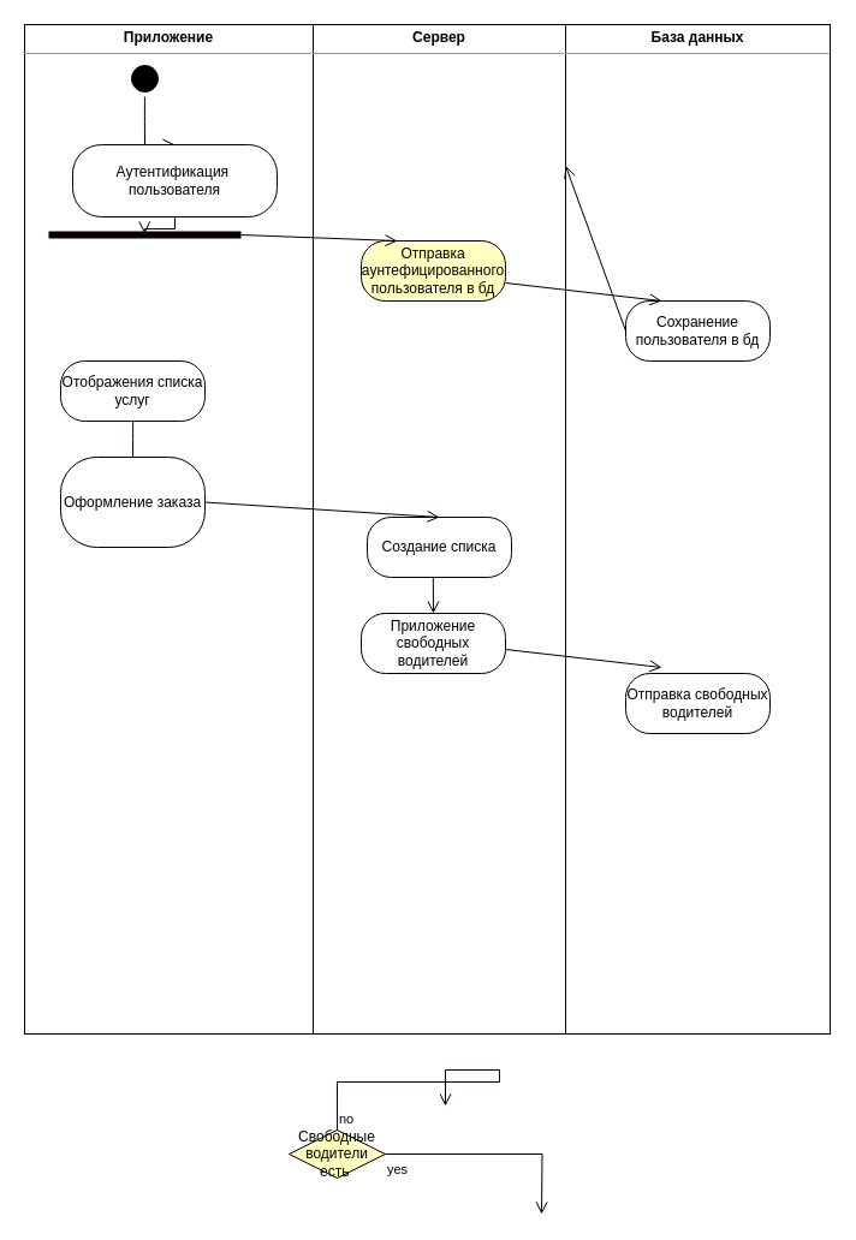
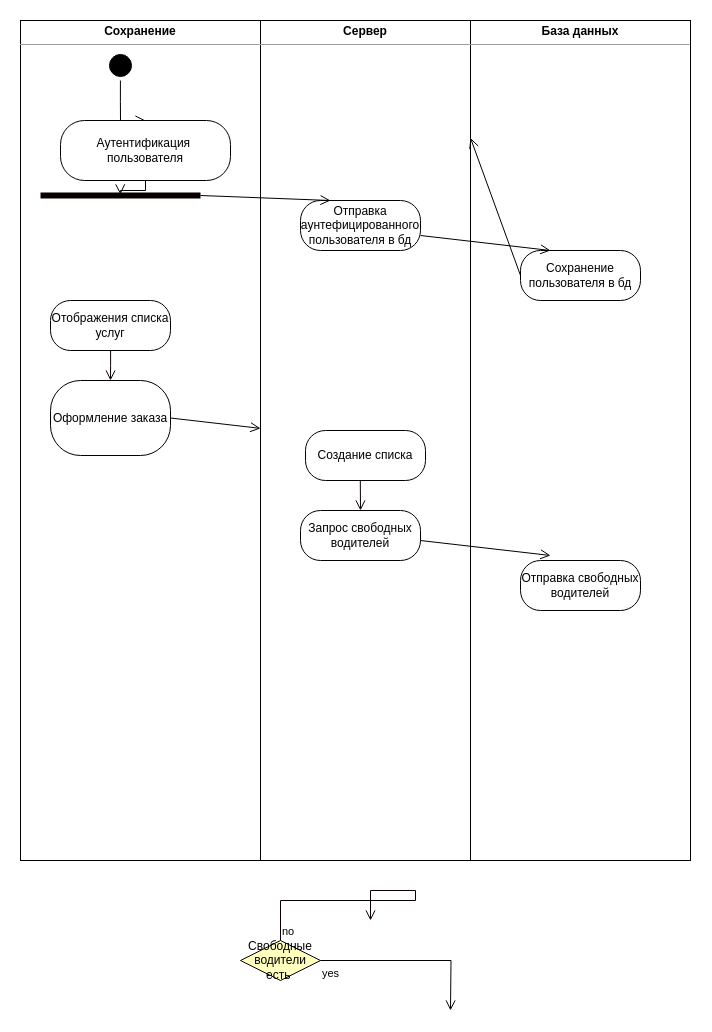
  <mxCell id="0" />
  <mxCell id="1" parent="0" />
- <mxCell id="2" value="&lt;p style=&quot;margin:0px;margin-top:4px;text-align:center;&quot;&gt;&lt;b&gt;Приложение&lt;/b&gt;&lt;/p&gt;&lt;hr size=&quot;1&quot;&gt;&lt;div style=&quot;height:2px;&quot;&gt;&lt;/div&gt;" style="verticalAlign=top;align=left;overflow=fill;fontSize=12;fontFamily=Helvetica;html=1;whiteSpace=wrap;" vertex="1" parent="1"><mxGeometry x="20" y="20" width="240" height="840" as="geometry" /></mxCell>
+ <mxCell id="2" value="&lt;p style=&quot;margin:0px;margin-top:4px;text-align:center;&quot;&gt;&lt;b&gt;Сохранение&lt;/b&gt;&lt;/p&gt;&lt;hr size=&quot;1&quot;&gt;&lt;div style=&quot;height:2px;&quot;&gt;&lt;/div&gt;" style="verticalAlign=top;align=left;overflow=fill;fontSize=12;fontFamily=Helvetica;html=1;whiteSpace=wrap;" vertex="1" parent="1"><mxGeometry x="20" y="20" width="240" height="840" as="geometry" /></mxCell>
  <mxCell id="3" value="&lt;p style=&quot;margin:0px;margin-top:4px;text-align:center;&quot;&gt;&lt;b&gt;Сервер&lt;/b&gt;&lt;/p&gt;&lt;hr size=&quot;1&quot;&gt;&lt;div style=&quot;height:2px;&quot;&gt;&lt;/div&gt;" style="verticalAlign=top;align=left;overflow=fill;fontSize=12;fontFamily=Helvetica;html=1;whiteSpace=wrap;" vertex="1" parent="1"><mxGeometry x="260" y="20" width="210" height="840" as="geometry" /></mxCell>
  <mxCell id="4" value="&lt;p style=&quot;margin:0px;margin-top:4px;text-align:center;&quot;&gt;&lt;b&gt;База данных&lt;/b&gt;&lt;/p&gt;&lt;hr size=&quot;1&quot;&gt;&lt;div style=&quot;height:2px;&quot;&gt;&lt;/div&gt;" style="verticalAlign=top;align=left;overflow=fill;fontSize=12;fontFamily=Helvetica;html=1;whiteSpace=wrap;" vertex="1" parent="1"><mxGeometry x="470" y="20" width="220" height="840" as="geometry" /></mxCell>
  <mxCell id="5" value="" style="ellipse;html=1;shape=startState;fillColor=#000000;strokeColor=#050000;" vertex="1" parent="1"><mxGeometry x="105" y="50" width="30" height="30" as="geometry" /></mxCell>
  <mxCell id="6" value="" style="edgeStyle=orthogonalEdgeStyle;html=1;verticalAlign=bottom;endArrow=open;endSize=8;strokeColor=#000000;rounded=0;entryX=0.5;entryY=0;entryDx=0;entryDy=0;" edge="1" parent="1" target="7"><mxGeometry relative="1" as="geometry"><mxPoint x="119.86" y="130" as="targetPoint" /><mxPoint x="119.91" y="80" as="sourcePoint" /><Array as="points"><mxPoint x="120" y="101" /><mxPoint x="120" y="101" /></Array></mxGeometry></mxCell>
  <mxCell id="7" value="Аутентификация&amp;nbsp;&lt;br&gt;пользователя" style="rounded=1;whiteSpace=wrap;html=1;arcSize=40;fontColor=#000000;fillColor=#FFFFFF;strokeColor=#050000;" vertex="1" parent="1"><mxGeometry x="60" y="120" width="170" height="60" as="geometry" /></mxCell>
  <mxCell id="8" value="" style="edgeStyle=orthogonalEdgeStyle;html=1;verticalAlign=bottom;endArrow=open;endSize=8;strokeColor=#000000;rounded=0;entryX=0.499;entryY=0.392;entryDx=0;entryDy=0;entryPerimeter=0;" edge="1" source="7" parent="1" target="9"><mxGeometry relative="1" as="geometry"><mxPoint x="120" y="190" as="targetPoint" /></mxGeometry></mxCell>
  <mxCell id="9" value="" style="shape=line;html=1;strokeWidth=6;strokeColor=#080000;" vertex="1" parent="1"><mxGeometry x="40" y="190" width="160" height="10" as="geometry" /></mxCell>
- <mxCell id="10" value="Отправка аунтефицированного пользователя в бд" style="rounded=1;whiteSpace=wrap;html=1;arcSize=40;fontColor=#000000;fillColor=#ffffc0;strokeColor=#050000;" vertex="1" parent="1"><mxGeometry x="300" y="200" width="120" height="50" as="geometry" /></mxCell>
+ <mxCell id="10" value="Отправка аунтефицированного пользователя в бд" style="rounded=1;whiteSpace=wrap;html=1;arcSize=40;fontColor=#000000;fillColor=#FFFFFF;strokeColor=#050000;" vertex="1" parent="1"><mxGeometry x="300" y="200" width="120" height="50" as="geometry" /></mxCell>
  <mxCell id="11" value="" style="html=1;verticalAlign=bottom;endArrow=open;endSize=8;strokeColor=#000000;rounded=0;entryX=0.25;entryY=0;entryDx=0;entryDy=0;exitX=1;exitY=0.5;exitDx=0;exitDy=0;exitPerimeter=0;" edge="1" parent="1" source="9" target="10"><mxGeometry relative="1" as="geometry"><mxPoint x="130" y="204" as="targetPoint" /><mxPoint x="130" y="170" as="sourcePoint" /></mxGeometry></mxCell>
  <mxCell id="12" value="Оформление заказа" style="rounded=1;whiteSpace=wrap;html=1;arcSize=40;fontColor=#000000;fillColor=#FFFFFF;strokeColor=#050000;" vertex="1" parent="1"><mxGeometry x="50" y="380" width="120" height="75" as="geometry" /></mxCell>
  <mxCell id="13" value="Сохранение пользователя в бд" style="rounded=1;whiteSpace=wrap;html=1;arcSize=40;fontColor=#000000;fillColor=#FFFFFF;strokeColor=#050000;" vertex="1" parent="1"><mxGeometry x="520" y="250" width="120" height="50" as="geometry" /></mxCell>
- <mxCell id="14" value="" style="edgeStyle=orthogonalEdgeStyle;html=1;verticalAlign=bottom;endArrow=none;endSize=8;strokeColor=#080000;rounded=0;exitX=0.501;exitY=0.743;exitDx=0;exitDy=0;exitPerimeter=0;entryX=0.5;entryY=0;entryDx=0;entryDy=0;" edge="1" parent="1" source="18" target="12"><mxGeometry relative="1" as="geometry"><mxPoint x="119.77" y="313" as="targetPoint" /><mxPoint x="119.77" y="280" as="sourcePoint" /><Array as="points" /></mxGeometry></mxCell>
+ <mxCell id="14" value="" style="edgeStyle=orthogonalEdgeStyle;html=1;verticalAlign=bottom;endArrow=open;endSize=8;strokeColor=#080000;rounded=0;exitX=0.501;exitY=0.743;exitDx=0;exitDy=0;exitPerimeter=0;entryX=0.5;entryY=0;entryDx=0;entryDy=0;" edge="1" parent="1" source="18" target="12"><mxGeometry relative="1" as="geometry"><mxPoint x="119.77" y="313" as="targetPoint" /><mxPoint x="119.77" y="280" as="sourcePoint" /><Array as="points" /></mxGeometry></mxCell>
  <mxCell id="15" value="Создание списка" style="rounded=1;whiteSpace=wrap;html=1;arcSize=40;fontColor=#000000;fillColor=#FFFFFF;strokeColor=#050000;" vertex="1" parent="1"><mxGeometry x="305" y="430" width="120" height="50" as="geometry" /></mxCell>
- <mxCell id="16" value="" style="html=1;verticalAlign=bottom;endArrow=open;endSize=8;strokeColor=#080000;rounded=0;exitX=1;exitY=0.5;exitDx=0;exitDy=0;entryX=0.5;entryY=0;entryDx=0;entryDy=0;" edge="1" parent="1" source="12" target="15"><mxGeometry relative="1" as="geometry"><mxPoint x="130" y="330" as="targetPoint" /><mxPoint x="129.77" y="290" as="sourcePoint" /></mxGeometry></mxCell>
+ <mxCell id="16" value="" style="html=1;verticalAlign=bottom;endArrow=open;endSize=8;strokeColor=#080000;rounded=0;exitX=1;exitY=0.5;exitDx=0;exitDy=0;" edge="1" parent="1" source="12" target="3"><mxGeometry relative="1" as="geometry"><mxPoint x="130" y="330" as="targetPoint" /><mxPoint x="129.77" y="290" as="sourcePoint" /></mxGeometry></mxCell>
  <mxCell id="17" value="" style="html=1;verticalAlign=bottom;endArrow=open;endSize=8;strokeColor=#000000;rounded=0;entryX=0.25;entryY=0;entryDx=0;entryDy=0;exitX=1;exitY=0.5;exitDx=0;exitDy=0;exitPerimeter=0;" edge="1" parent="1"><mxGeometry relative="1" as="geometry"><mxPoint x="550" y="250" as="targetPoint" /><mxPoint x="420" y="235" as="sourcePoint" /></mxGeometry></mxCell>
  <mxCell id="18" value="Отображения списка услуг" style="rounded=1;whiteSpace=wrap;html=1;arcSize=40;fontColor=#000000;fillColor=#FFFFFF;strokeColor=#050000;" vertex="1" parent="1"><mxGeometry x="50" y="300" width="120" height="50" as="geometry" /></mxCell>
  <mxCell id="19" value="" style="html=1;verticalAlign=bottom;endArrow=open;endSize=8;strokeColor=#000000;rounded=0;exitX=0;exitY=0.5;exitDx=0;exitDy=0;" edge="1" parent="1" source="13" target="4"><mxGeometry relative="1" as="geometry"><mxPoint x="123.52" y="322.14" as="targetPoint" /><mxPoint x="430" y="245" as="sourcePoint" /></mxGeometry></mxCell>
  <mxCell id="20" value="Свободные водители есть&amp;nbsp;" style="rhombus;whiteSpace=wrap;html=1;fontColor=#000000;fillColor=#ffffc0;strokeColor=#0A0000;" vertex="1" parent="1"><mxGeometry x="240" y="940" width="80" height="40" as="geometry" /></mxCell>
  <mxCell id="21" value="no" style="edgeStyle=orthogonalEdgeStyle;html=1;align=left;verticalAlign=bottom;endArrow=open;endSize=8;strokeColor=#0A0000;rounded=0;" edge="1" source="20" parent="1"><mxGeometry x="-1" relative="1" as="geometry"><mxPoint x="370" y="920" as="targetPoint" /><Array as="points"><mxPoint x="280" y="900" /><mxPoint x="415" y="900" /><mxPoint x="415" y="890" /><mxPoint x="370" y="890" /></Array></mxGeometry></mxCell>
  <mxCell id="22" value="yes" style="edgeStyle=orthogonalEdgeStyle;html=1;align=left;verticalAlign=top;endArrow=open;endSize=8;strokeColor=#050000;rounded=0;" edge="1" source="20" parent="1"><mxGeometry x="-1" relative="1" as="geometry"><mxPoint x="450" y="1010" as="targetPoint" /></mxGeometry></mxCell>
- <mxCell id="23" value="Приложение свободных водителей" style="rounded=1;whiteSpace=wrap;html=1;arcSize=40;fontColor=#000000;fillColor=#FFFFFF;strokeColor=#050000;" vertex="1" parent="1"><mxGeometry x="300" y="510" width="120" height="50" as="geometry" /></mxCell>
+ <mxCell id="23" value="Запрос свободных водителей" style="rounded=1;whiteSpace=wrap;html=1;arcSize=40;fontColor=#000000;fillColor=#FFFFFF;strokeColor=#050000;" vertex="1" parent="1"><mxGeometry x="300" y="510" width="120" height="50" as="geometry" /></mxCell>
  <mxCell id="24" value="" style="html=1;verticalAlign=bottom;endArrow=open;endSize=8;strokeColor=#080000;rounded=0;exitX=0.501;exitY=0.743;exitDx=0;exitDy=0;exitPerimeter=0;entryX=0.5;entryY=0;entryDx=0;entryDy=0;" edge="1" parent="1" target="23"><mxGeometry relative="1" as="geometry"><mxPoint x="359.8" y="523" as="targetPoint" /><mxPoint x="359.8" y="480" as="sourcePoint" /></mxGeometry></mxCell>
  <mxCell id="25" value="Отправка свободных водителей" style="rounded=1;whiteSpace=wrap;html=1;arcSize=40;fontColor=#000000;fillColor=#FFFFFF;strokeColor=#050000;" vertex="1" parent="1"><mxGeometry x="520" y="560" width="120" height="50" as="geometry" /></mxCell>
  <mxCell id="26" value="" style="html=1;verticalAlign=bottom;endArrow=open;endSize=8;strokeColor=#000000;rounded=0;entryX=0.25;entryY=0;entryDx=0;entryDy=0;exitX=1;exitY=0.5;exitDx=0;exitDy=0;exitPerimeter=0;" edge="1" parent="1"><mxGeometry relative="1" as="geometry"><mxPoint x="550" y="555" as="targetPoint" /><mxPoint x="420" y="540" as="sourcePoint" /></mxGeometry></mxCell>
